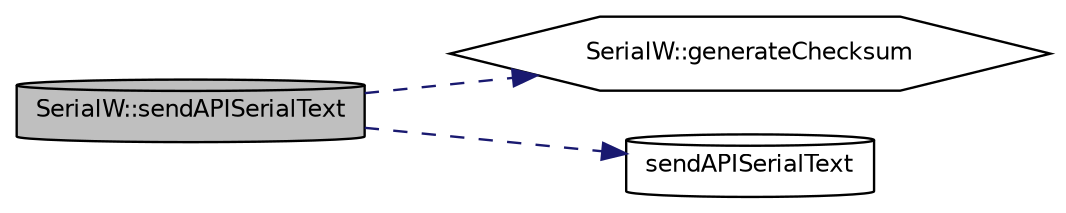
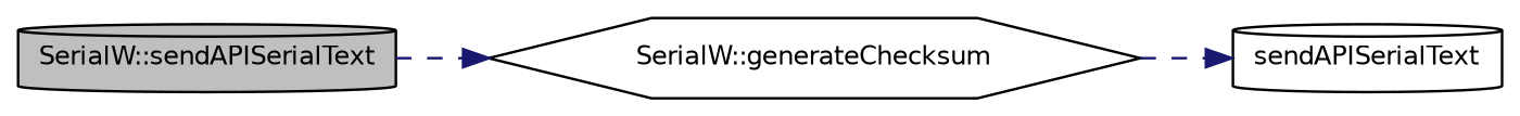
  digraph {
    rankdir=LR
    node [color=black fillcolor=white fontname=Helvetica fontsize=10 shape=cylinder style=filled]
    edge [color=midnightblue fontname=Helvetica fontsize=10 labelfontname=Helvetica labelfontsize=10 style=dashed]
    n1 [fillcolor=grey75 fontcolor=black height=0.2 label="SerialW::sendAPISerialText" width=0.4]
    n2 [height=0.2 label="SerialW::generateChecksum" shape=hexagon width=0.4]
    n3 [height=0.2 label=sendAPISerialText width=0.4]
    n1 -> n2
-   n1 -> n3
+   n2 -> n3
  }
